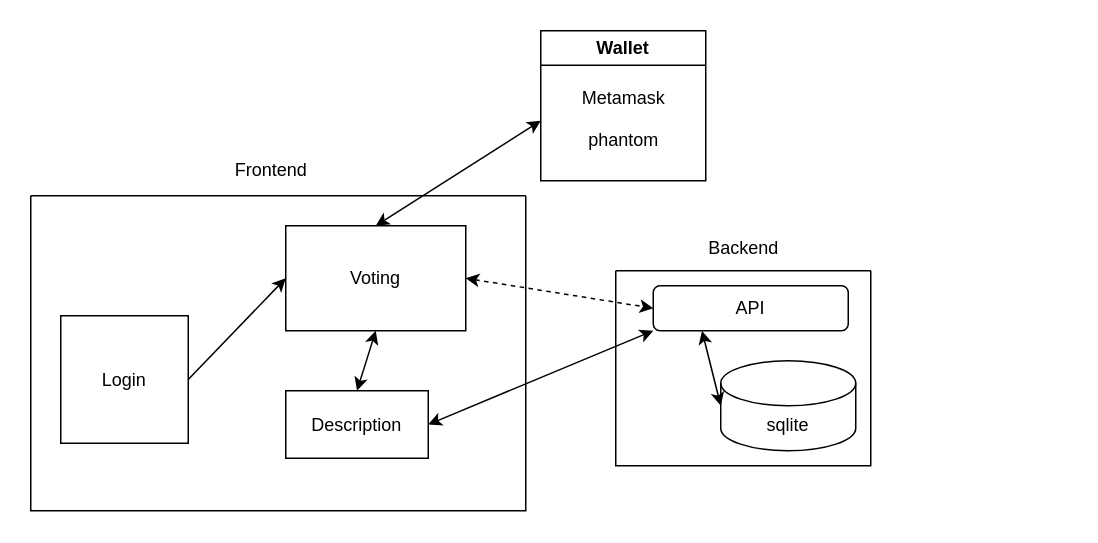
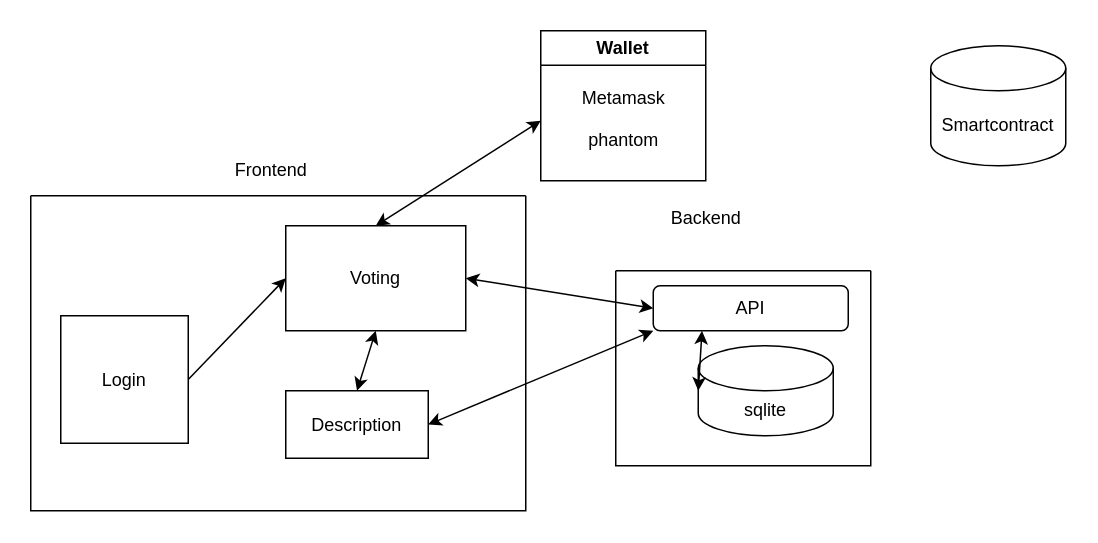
  <mxCell id="0" />
  <mxCell id="1" parent="0" />
  <mxCell id="2" value="Login" style="rounded=0;whiteSpace=wrap;html=1;" vertex="1" parent="1"><mxGeometry x="40" y="210" width="85" height="85" as="geometry" /></mxCell>
  <mxCell id="3" value="Voting" style="rounded=0;whiteSpace=wrap;html=1;" vertex="1" parent="1"><mxGeometry x="190" y="150" width="120" height="70" as="geometry" /></mxCell>
  <mxCell id="4" value="Description" style="rounded=0;whiteSpace=wrap;html=1;" vertex="1" parent="1"><mxGeometry x="190" y="260" width="95" height="45" as="geometry" /></mxCell>
  <mxCell id="5" value="" style="endArrow=classic;html=1;rounded=0;entryX=0;entryY=0.5;entryDx=0;entryDy=0;exitX=1;exitY=0.5;exitDx=0;exitDy=0;" edge="1" parent="1" source="2" target="3"><mxGeometry width="50" height="50" relative="1" as="geometry"><mxPoint x="440" y="340" as="sourcePoint" /><mxPoint x="490" y="290" as="targetPoint" /><Array as="points" /></mxGeometry></mxCell>
  <mxCell id="6" value="" style="endArrow=classic;startArrow=classic;html=1;rounded=0;exitX=0.5;exitY=0;exitDx=0;exitDy=0;entryX=0.5;entryY=1;entryDx=0;entryDy=0;" edge="1" parent="1" source="4" target="3"><mxGeometry width="50" height="50" relative="1" as="geometry"><mxPoint x="440" y="340" as="sourcePoint" /><mxPoint x="490" y="290" as="targetPoint" /></mxGeometry></mxCell>
  <mxCell id="7" value="Wallet" style="swimlane;whiteSpace=wrap;html=1;" vertex="1" parent="1"><mxGeometry x="360" y="20" width="110" height="100" as="geometry" /></mxCell>
  <mxCell id="8" value="Metamask" style="text;html=1;align=center;verticalAlign=middle;resizable=0;points=[];autosize=1;strokeColor=none;fillColor=none;" vertex="1" parent="7"><mxGeometry x="15" y="30" width="80" height="30" as="geometry" /></mxCell>
  <mxCell id="9" value="phantom&lt;div&gt;&lt;br&gt;&lt;/div&gt;" style="text;html=1;align=center;verticalAlign=middle;resizable=0;points=[];autosize=1;strokeColor=none;fillColor=none;" vertex="1" parent="7"><mxGeometry x="20" y="60" width="70" height="40" as="geometry" /></mxCell>
+ <mxCell id="10" value="Smartcontract" style="shape=cylinder3;whiteSpace=wrap;html=1;boundedLbl=1;backgroundOutline=1;size=15;" vertex="1" parent="1"><mxGeometry x="620" y="30" width="90" height="80" as="geometry" /></mxCell>
  <mxCell id="11" value="" style="endArrow=classic;startArrow=classic;html=1;rounded=0;exitX=0.5;exitY=0;exitDx=0;exitDy=0;" edge="1" parent="1" source="3"><mxGeometry width="50" height="50" relative="1" as="geometry"><mxPoint x="440" y="380" as="sourcePoint" /><mxPoint x="360" y="80" as="targetPoint" /></mxGeometry></mxCell>
  <mxCell id="12" value="" style="swimlane;startSize=0;" vertex="1" parent="1"><mxGeometry x="410" y="180" width="170" height="130" as="geometry" /></mxCell>
- <mxCell id="13" value="sqlite" style="shape=cylinder3;whiteSpace=wrap;html=1;boundedLbl=1;backgroundOutline=1;size=15;" vertex="1" parent="12"><mxGeometry x="70" y="60" width="90" height="60" as="geometry" /></mxCell>
+ <mxCell id="13" value="sqlite" style="shape=cylinder3;whiteSpace=wrap;html=1;boundedLbl=1;backgroundOutline=1;size=15;" vertex="1" parent="12"><mxGeometry x="55" y="50" width="90" height="60" as="geometry" /></mxCell>
  <mxCell id="14" value="API" style="rounded=1;whiteSpace=wrap;html=1;" vertex="1" parent="12"><mxGeometry x="25" y="10" width="130" height="30" as="geometry" /></mxCell>
  <mxCell id="15" value="" style="endArrow=classic;startArrow=classic;html=1;rounded=0;exitX=0.25;exitY=1;exitDx=0;exitDy=0;entryX=0;entryY=0.5;entryDx=0;entryDy=0;entryPerimeter=0;" edge="1" parent="12" source="14" target="13"><mxGeometry width="50" height="50" relative="1" as="geometry"><mxPoint x="30" y="200" as="sourcePoint" /><mxPoint x="80" y="150" as="targetPoint" /></mxGeometry></mxCell>
- <mxCell id="16" value="Backend" style="text;html=1;align=center;verticalAlign=middle;resizable=0;points=[];autosize=1;strokeColor=none;fillColor=none;" vertex="1" parent="1"><mxGeometry x="460" y="150" width="70" height="30" as="geometry" /></mxCell>
- <mxCell id="17" value="" style="endArrow=classic;startArrow=classic;html=1;rounded=0;exitX=1;exitY=0.5;exitDx=0;exitDy=0;entryX=0;entryY=0.5;entryDx=0;entryDy=0;dashed=1;" edge="1" parent="1" source="3" target="14"><mxGeometry width="50" height="50" relative="1" as="geometry"><mxPoint x="440" y="380" as="sourcePoint" /><mxPoint x="490" y="330" as="targetPoint" /></mxGeometry></mxCell>
+ <mxCell id="16" value="Backend" style="text;html=1;align=center;verticalAlign=middle;resizable=0;points=[];autosize=1;strokeColor=none;fillColor=none;" vertex="1" parent="1"><mxGeometry x="435" y="130" width="70" height="30" as="geometry" /></mxCell>
+ <mxCell id="17" value="" style="endArrow=classic;startArrow=classic;html=1;rounded=0;exitX=1;exitY=0.5;exitDx=0;exitDy=0;entryX=0;entryY=0.5;entryDx=0;entryDy=0;" edge="1" parent="1" source="3" target="14"><mxGeometry width="50" height="50" relative="1" as="geometry"><mxPoint x="440" y="380" as="sourcePoint" /><mxPoint x="490" y="330" as="targetPoint" /></mxGeometry></mxCell>
  <mxCell id="18" value="" style="endArrow=classic;startArrow=classic;html=1;rounded=0;exitX=1;exitY=0.5;exitDx=0;exitDy=0;entryX=0;entryY=1;entryDx=0;entryDy=0;" edge="1" parent="1" source="4" target="14"><mxGeometry width="50" height="50" relative="1" as="geometry"><mxPoint x="440" y="380" as="sourcePoint" /><mxPoint x="490" y="330" as="targetPoint" /></mxGeometry></mxCell>
  <mxCell id="19" value="" style="swimlane;startSize=0;" vertex="1" parent="1"><mxGeometry x="20" y="130" width="330" height="210" as="geometry" /></mxCell>
  <mxCell id="20" value="Frontend" style="text;html=1;align=center;verticalAlign=middle;resizable=0;points=[];autosize=1;strokeColor=none;fillColor=none;" vertex="1" parent="1"><mxGeometry x="145" y="98" width="70" height="30" as="geometry" /></mxCell>
